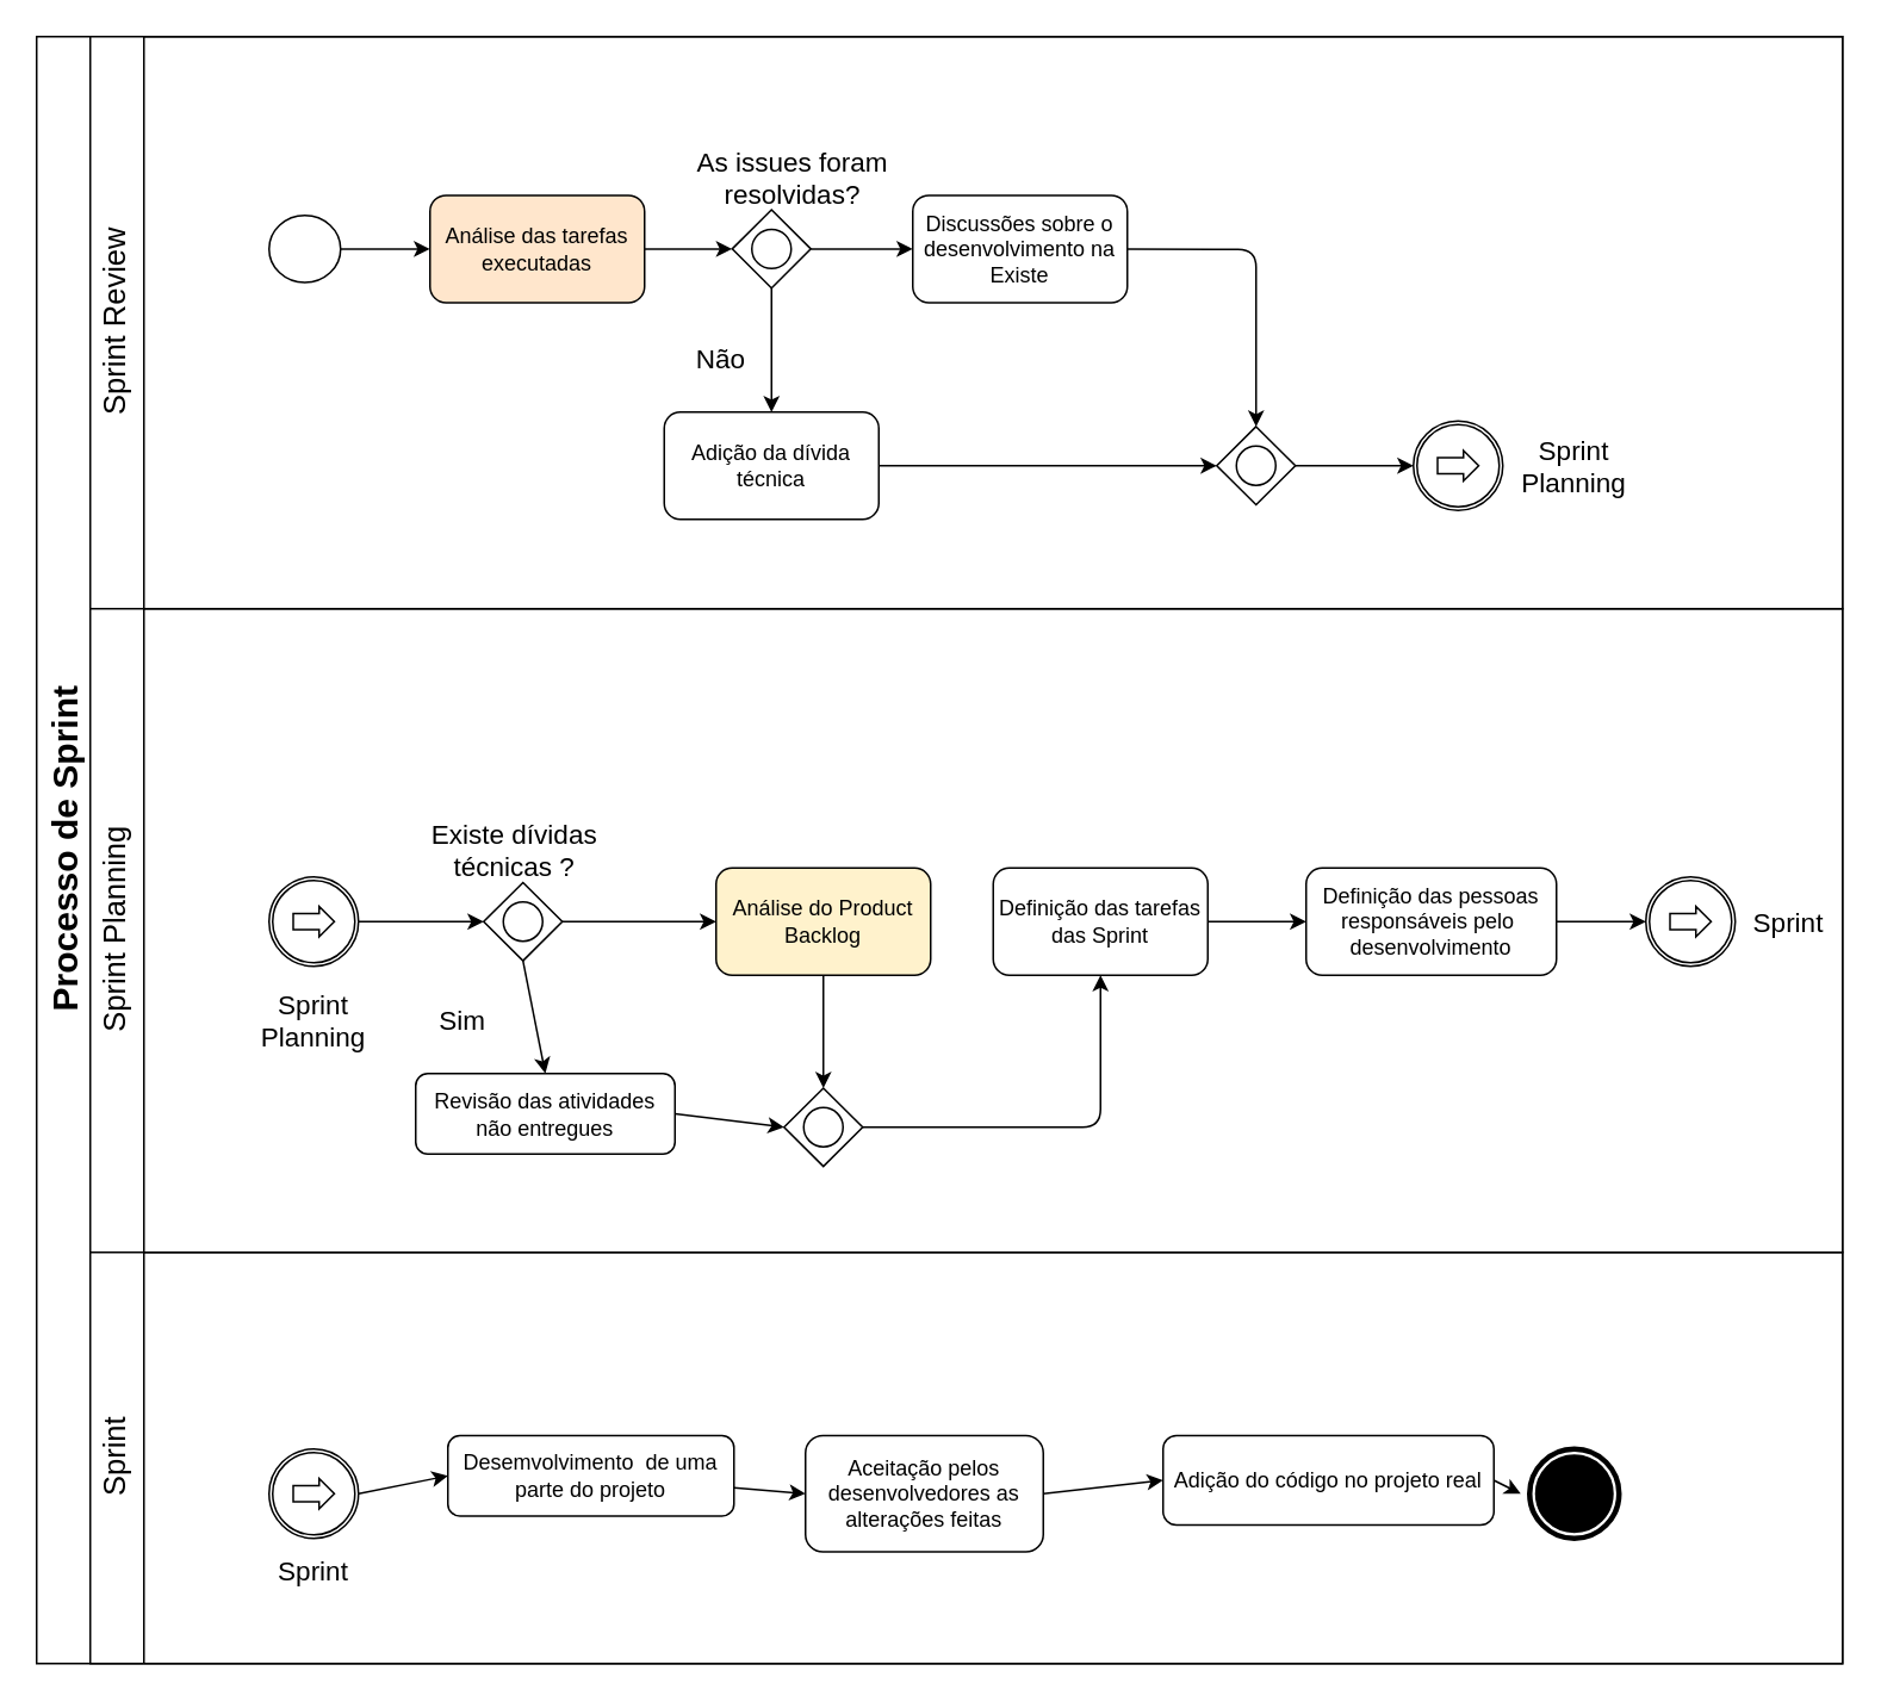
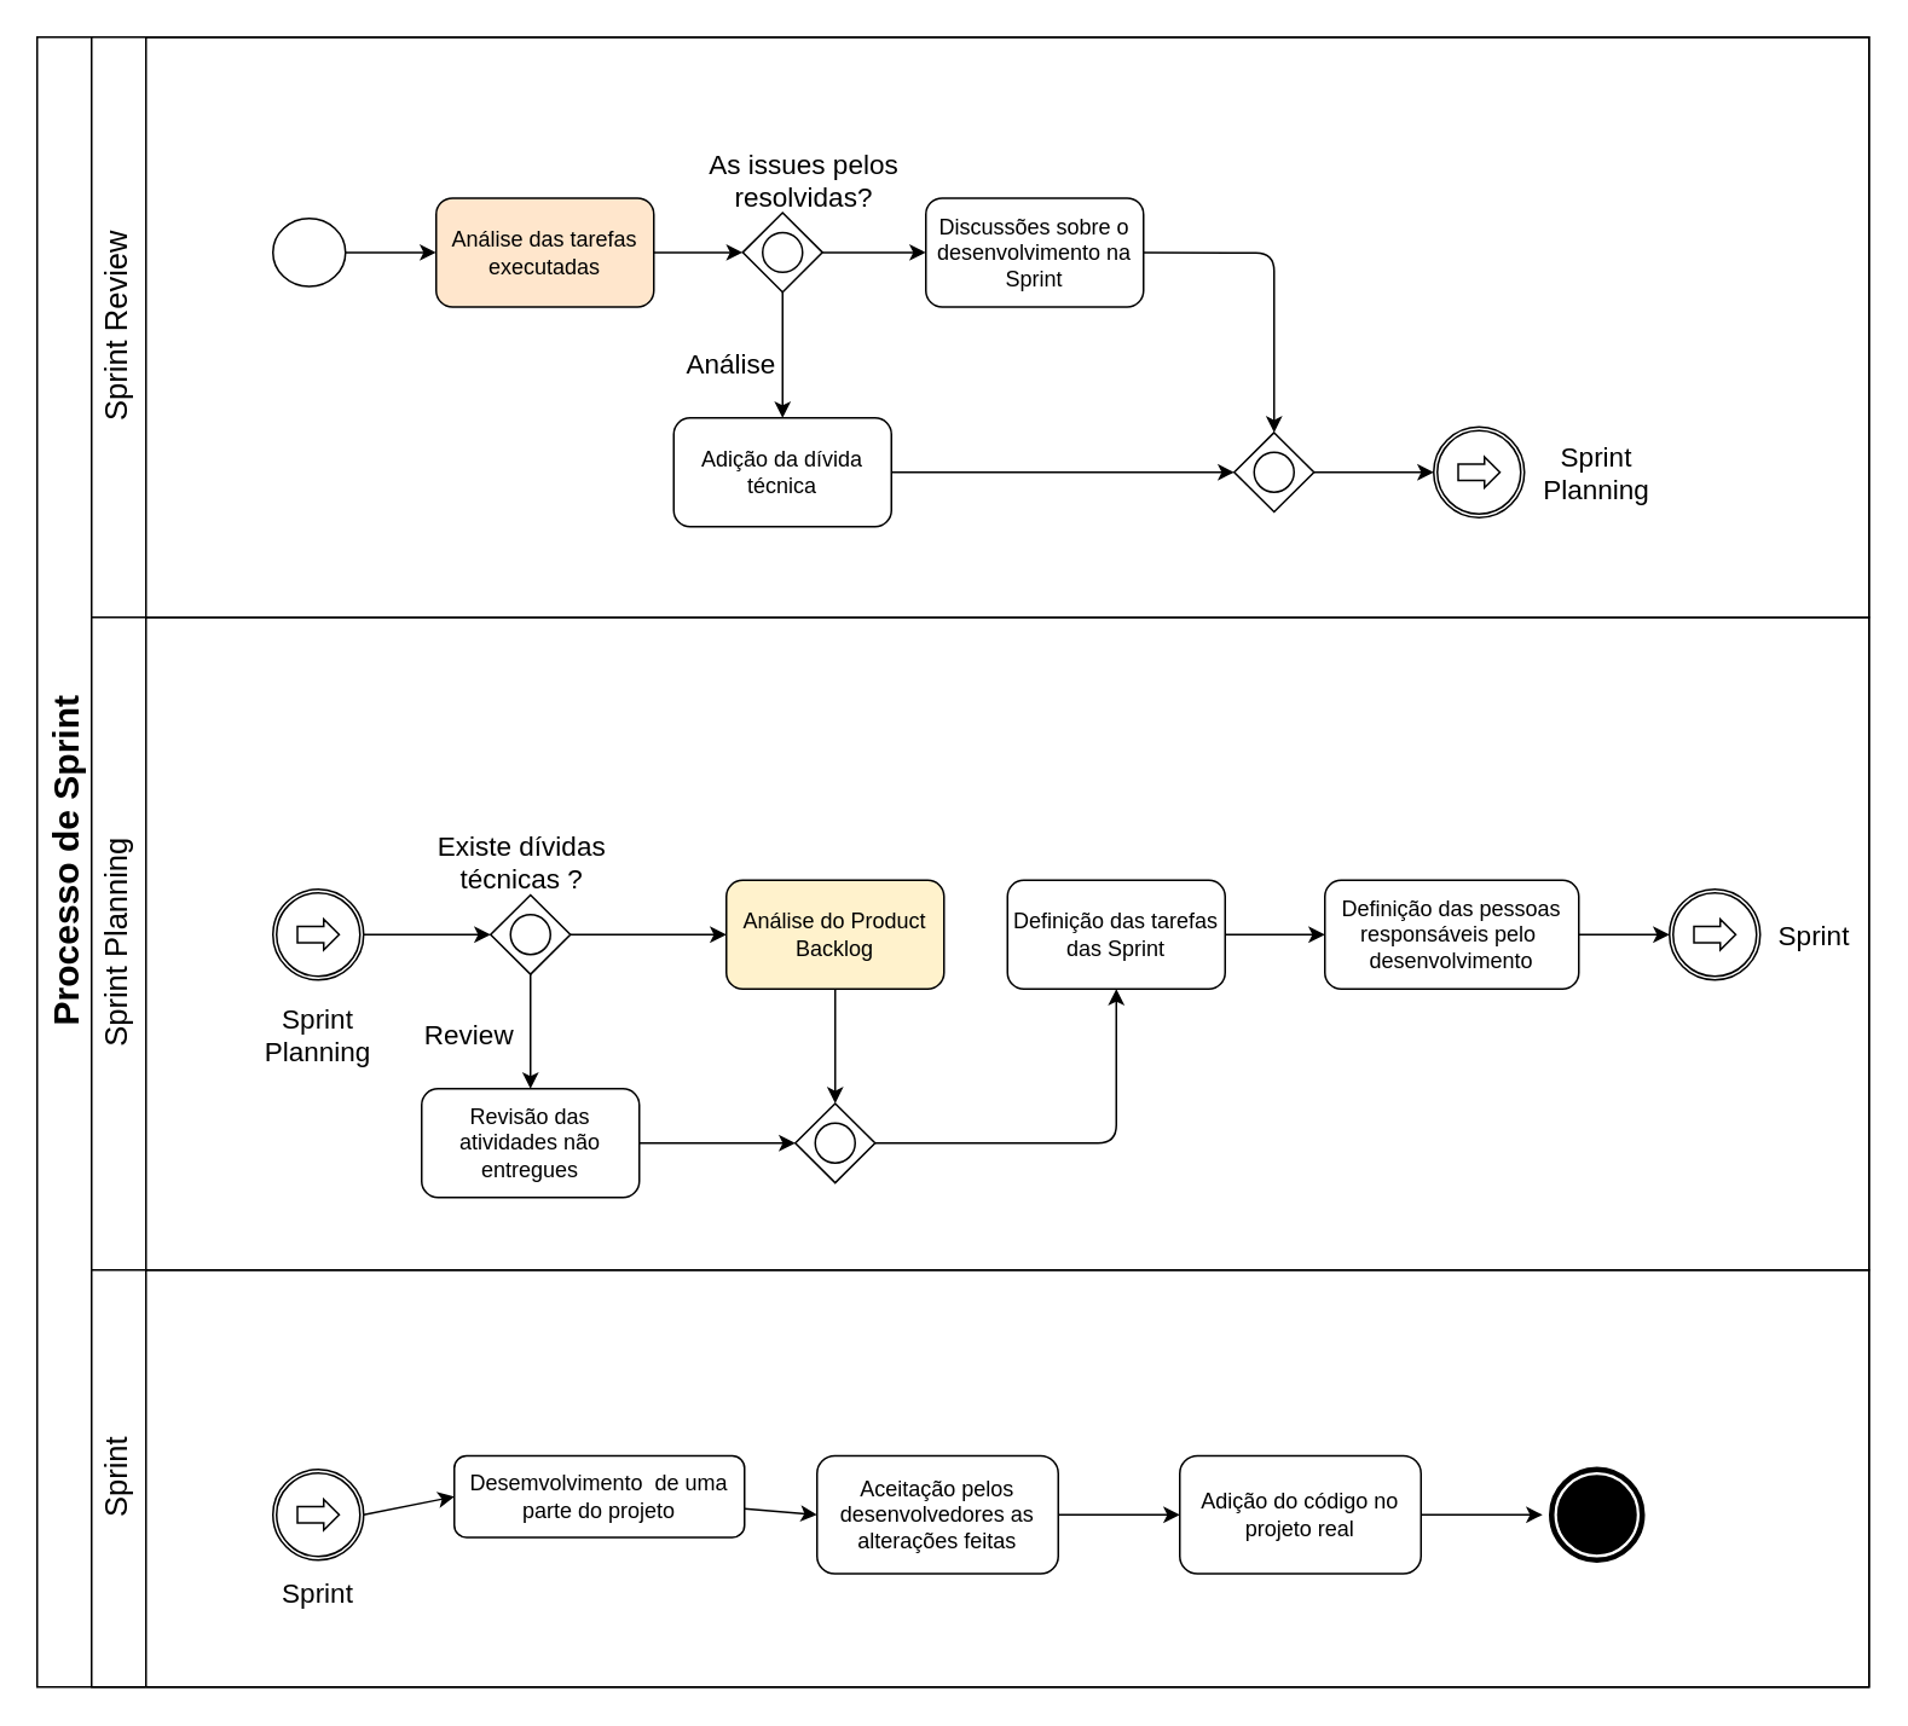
  <mxCell id="0" />
  <mxCell id="1" parent="0" />
  <mxCell id="2" value="&lt;font style=&quot;font-size: 20px&quot;&gt;Processo de Sprint&lt;/font&gt;" style="swimlane;html=1;childLayout=stackLayout;resizeParent=1;resizeParentMax=0;horizontal=0;startSize=30;horizontalStack=0;" vertex="1" parent="1"><mxGeometry x="20" y="20" width="1010" height="910" as="geometry" /></mxCell>
  <mxCell id="3" value="&lt;font style=&quot;font-size: 17px&quot;&gt;&lt;span style=&quot;font-weight: normal&quot;&gt;Sprint Review&lt;/span&gt;&lt;/font&gt;" style="swimlane;html=1;startSize=30;horizontal=0;" vertex="1" parent="2"><mxGeometry x="30" width="980" height="320" as="geometry" /></mxCell>
  <mxCell id="4" value="" style="shape=mxgraph.bpmn.shape;html=1;verticalLabelPosition=bottom;labelBackgroundColor=#ffffff;verticalAlign=top;align=center;perimeter=ellipsePerimeter;outlineConnect=0;outline=standard;symbol=general;" vertex="1" parent="3"><mxGeometry x="100" y="100" width="40" height="37.5" as="geometry" /></mxCell>
  <mxCell id="5" value="" style="shape=mxgraph.bpmn.shape;html=1;verticalLabelPosition=bottom;labelBackgroundColor=#ffffff;verticalAlign=top;align=center;perimeter=rhombusPerimeter;background=gateway;outlineConnect=0;outline=standard;symbol=general;" vertex="1" parent="3"><mxGeometry x="359" y="96.88" width="44" height="43.75" as="geometry" /></mxCell>
- <mxCell id="6" value="Discussões sobre o desenvolvimento na Existe" style="rounded=1;whiteSpace=wrap;html=1;" vertex="1" parent="3"><mxGeometry x="460" y="88.76" width="120" height="60" as="geometry" /></mxCell>
+ <mxCell id="6" value="Discussões sobre o desenvolvimento na Sprint" style="rounded=1;whiteSpace=wrap;html=1;" vertex="1" parent="3"><mxGeometry x="460" y="88.76" width="120" height="60" as="geometry" /></mxCell>
  <mxCell id="7" value="Adição da dívida técnica" style="rounded=1;whiteSpace=wrap;html=1;" vertex="1" parent="3"><mxGeometry x="321" y="210" width="120" height="60" as="geometry" /></mxCell>
  <mxCell id="8" value="Análise das tarefas executadas" style="rounded=1;whiteSpace=wrap;html=1;fillColor=#ffe6cc;" vertex="1" parent="3"><mxGeometry x="190" y="88.76" width="120" height="60" as="geometry" /></mxCell>
  <mxCell id="9" value="" style="endArrow=classic;html=1;exitX=1;exitY=0.5;exitDx=0;exitDy=0;entryX=0;entryY=0.5;entryDx=0;entryDy=0;" edge="1" parent="3" source="4" target="8"><mxGeometry width="50" height="50" relative="1" as="geometry"><mxPoint x="6" y="180" as="sourcePoint" /><mxPoint x="56" y="130" as="targetPoint" /></mxGeometry></mxCell>
  <mxCell id="10" value="" style="endArrow=classic;html=1;exitX=1;exitY=0.5;exitDx=0;exitDy=0;entryX=0;entryY=0.5;entryDx=0;entryDy=0;" edge="1" parent="3" source="8" target="5"><mxGeometry width="50" height="50" relative="1" as="geometry"><mxPoint x="150" y="69.58" as="sourcePoint" /><mxPoint x="190" y="69.58" as="targetPoint" /></mxGeometry></mxCell>
  <mxCell id="11" value="" style="endArrow=classic;html=1;exitX=1;exitY=0.5;exitDx=0;exitDy=0;entryX=0;entryY=0.5;entryDx=0;entryDy=0;" edge="1" parent="3" source="5" target="6"><mxGeometry width="50" height="50" relative="1" as="geometry"><mxPoint x="296" y="110" as="sourcePoint" /><mxPoint x="296" y="70" as="targetPoint" /></mxGeometry></mxCell>
  <mxCell id="12" value="" style="endArrow=classic;html=1;exitX=0.5;exitY=1;exitDx=0;exitDy=0;entryX=0.5;entryY=0;entryDx=0;entryDy=0;" edge="1" parent="3" source="5" target="7"><mxGeometry width="50" height="50" relative="1" as="geometry"><mxPoint x="140" y="150" as="sourcePoint" /><mxPoint x="190" y="100" as="targetPoint" /></mxGeometry></mxCell>
  <mxCell id="13" value="" style="shape=mxgraph.bpmn.shape;html=1;verticalLabelPosition=bottom;labelBackgroundColor=#ffffff;verticalAlign=top;align=center;perimeter=ellipsePerimeter;outlineConnect=0;outline=catching;symbol=link;" vertex="1" parent="3"><mxGeometry x="740" y="215" width="50" height="50" as="geometry" /></mxCell>
  <mxCell id="14" value="" style="endArrow=classic;html=1;exitX=1;exitY=0.5;exitDx=0;exitDy=0;entryX=0;entryY=0.5;entryDx=0;entryDy=0;" edge="1" parent="3" source="18" target="13"><mxGeometry width="50" height="50" relative="1" as="geometry"><mxPoint x="430" y="110" as="sourcePoint" /><mxPoint x="640" y="120" as="targetPoint" /></mxGeometry></mxCell>
  <mxCell id="15" value="&lt;font style=&quot;font-size: 15px&quot;&gt;Sprint&lt;br&gt;Planning&lt;/font&gt;" style="text;html=1;strokeColor=none;fillColor=none;align=center;verticalAlign=middle;whiteSpace=wrap;rounded=0;" vertex="1" parent="3"><mxGeometry x="810" y="230" width="40" height="20" as="geometry" /></mxCell>
- <mxCell id="16" value="&lt;font style=&quot;font-size: 15px&quot;&gt;As issues foram resolvidas?&lt;/font&gt;" style="text;html=1;strokeColor=none;fillColor=none;align=center;verticalAlign=middle;whiteSpace=wrap;rounded=0;" vertex="1" parent="3"><mxGeometry x="330" y="68.76" width="126" height="20" as="geometry" /></mxCell>
- <mxCell id="17" value="&lt;font style=&quot;font-size: 15px&quot;&gt;Não&lt;/font&gt;" style="text;html=1;strokeColor=none;fillColor=none;align=center;verticalAlign=middle;whiteSpace=wrap;rounded=0;" vertex="1" parent="3"><mxGeometry x="290" y="170" width="126" height="20" as="geometry" /></mxCell>
+ <mxCell id="16" value="&lt;font style=&quot;font-size: 15px&quot;&gt;As issues pelos resolvidas?&lt;/font&gt;" style="text;html=1;strokeColor=none;fillColor=none;align=center;verticalAlign=middle;whiteSpace=wrap;rounded=0;" vertex="1" parent="3"><mxGeometry x="330" y="68.76" width="126" height="20" as="geometry" /></mxCell>
+ <mxCell id="17" value="&lt;font style=&quot;font-size: 15px&quot;&gt;Análise&lt;/font&gt;" style="text;html=1;strokeColor=none;fillColor=none;align=center;verticalAlign=middle;whiteSpace=wrap;rounded=0;" vertex="1" parent="3"><mxGeometry x="290" y="170" width="126" height="20" as="geometry" /></mxCell>
  <mxCell id="18" value="" style="shape=mxgraph.bpmn.shape;html=1;verticalLabelPosition=bottom;labelBackgroundColor=#ffffff;verticalAlign=top;align=center;perimeter=rhombusPerimeter;background=gateway;outlineConnect=0;outline=standard;symbol=general;" vertex="1" parent="3"><mxGeometry x="630" y="218.12" width="44" height="43.75" as="geometry" /></mxCell>
  <mxCell id="19" value="" style="endArrow=classic;html=1;exitX=1;exitY=0.5;exitDx=0;exitDy=0;entryX=0;entryY=0.5;entryDx=0;entryDy=0;" edge="1" parent="3" source="7" target="18"><mxGeometry width="50" height="50" relative="1" as="geometry"><mxPoint x="490" y="270" as="sourcePoint" /><mxPoint x="540" y="220" as="targetPoint" /></mxGeometry></mxCell>
  <mxCell id="20" value="" style="endArrow=classic;html=1;exitX=1;exitY=0.5;exitDx=0;exitDy=0;entryX=0.5;entryY=0;entryDx=0;entryDy=0;" edge="1" parent="3" source="6" target="18"><mxGeometry width="50" height="50" relative="1" as="geometry"><mxPoint x="640" y="220" as="sourcePoint" /><mxPoint x="650" y="140" as="targetPoint" /><Array as="points"><mxPoint x="652" y="119" /></Array></mxGeometry></mxCell>
  <mxCell id="21" value="&lt;font style=&quot;font-size: 17px&quot;&gt;&lt;span style=&quot;font-weight: normal&quot;&gt;Sprint Planning&lt;/span&gt;&lt;/font&gt;" style="swimlane;html=1;startSize=30;horizontal=0;" vertex="1" parent="2"><mxGeometry x="30" y="320" width="980" height="360" as="geometry" /></mxCell>
  <mxCell id="22" value="" style="shape=mxgraph.bpmn.shape;html=1;verticalLabelPosition=bottom;labelBackgroundColor=#ffffff;verticalAlign=top;align=center;perimeter=ellipsePerimeter;outlineConnect=0;outline=catching;symbol=link;" vertex="1" parent="21"><mxGeometry x="100" y="150" width="50" height="50" as="geometry" /></mxCell>
  <mxCell id="23" value="" style="shape=mxgraph.bpmn.shape;html=1;verticalLabelPosition=bottom;labelBackgroundColor=#ffffff;verticalAlign=top;align=center;perimeter=rhombusPerimeter;background=gateway;outlineConnect=0;outline=standard;symbol=general;" vertex="1" parent="21"><mxGeometry x="220" y="153.13" width="44" height="43.75" as="geometry" /></mxCell>
  <mxCell id="24" value="" style="endArrow=classic;html=1;exitX=1;exitY=0.5;exitDx=0;exitDy=0;entryX=0;entryY=0.5;entryDx=0;entryDy=0;" edge="1" parent="21" source="22" target="23"><mxGeometry width="50" height="50" relative="1" as="geometry"><mxPoint x="170" y="250" as="sourcePoint" /><mxPoint x="220" y="200" as="targetPoint" /></mxGeometry></mxCell>
- <mxCell id="25" value="Revisão das atividades não entregues" style="rounded=1;whiteSpace=wrap;html=1;" vertex="1" parent="21"><mxGeometry x="182" y="260" width="145" height="45" as="geometry" /></mxCell>
+ <mxCell id="25" value="Revisão das atividades não entregues" style="rounded=1;whiteSpace=wrap;html=1;" vertex="1" parent="21"><mxGeometry x="182" y="260" width="120" height="60" as="geometry" /></mxCell>
  <mxCell id="26" value="Análise do Product Backlog" style="rounded=1;whiteSpace=wrap;html=1;fillColor=#fff2cc;" vertex="1" parent="21"><mxGeometry x="350" y="145.01" width="120" height="60" as="geometry" /></mxCell>
  <mxCell id="27" value="Definição das tarefas das Sprint" style="rounded=1;whiteSpace=wrap;html=1;" vertex="1" parent="21"><mxGeometry x="505" y="145.01" width="120" height="60" as="geometry" /></mxCell>
  <mxCell id="28" value="Definição das pessoas responsáveis pelo&amp;nbsp; desenvolvimento" style="rounded=1;whiteSpace=wrap;html=1;" vertex="1" parent="21"><mxGeometry x="680" y="145" width="140" height="60" as="geometry" /></mxCell>
  <mxCell id="29" value="" style="shape=mxgraph.bpmn.shape;html=1;verticalLabelPosition=bottom;labelBackgroundColor=#ffffff;verticalAlign=top;align=center;perimeter=ellipsePerimeter;outlineConnect=0;outline=catching;symbol=link;" vertex="1" parent="21"><mxGeometry x="870" y="150" width="50" height="50" as="geometry" /></mxCell>
  <mxCell id="30" value="" style="shape=mxgraph.bpmn.shape;html=1;verticalLabelPosition=bottom;labelBackgroundColor=#ffffff;verticalAlign=top;align=center;perimeter=rhombusPerimeter;background=gateway;outlineConnect=0;outline=standard;symbol=general;" vertex="1" parent="21"><mxGeometry x="388" y="268.13" width="44" height="43.75" as="geometry" /></mxCell>
  <mxCell id="31" value="" style="endArrow=classic;html=1;entryX=0.5;entryY=0;entryDx=0;entryDy=0;exitX=0.5;exitY=1;exitDx=0;exitDy=0;" edge="1" parent="21" source="23" target="25"><mxGeometry width="50" height="50" relative="1" as="geometry"><mxPoint x="80" y="280" as="sourcePoint" /><mxPoint x="130" y="230" as="targetPoint" /></mxGeometry></mxCell>
  <mxCell id="32" value="" style="endArrow=classic;html=1;exitX=0.5;exitY=1;exitDx=0;exitDy=0;entryX=0.5;entryY=0;entryDx=0;entryDy=0;" edge="1" parent="21" source="26" target="30"><mxGeometry width="50" height="50" relative="1" as="geometry"><mxPoint x="300" y="110" as="sourcePoint" /><mxPoint x="350" y="60" as="targetPoint" /></mxGeometry></mxCell>
  <mxCell id="33" value="" style="endArrow=classic;html=1;exitX=1;exitY=0.5;exitDx=0;exitDy=0;entryX=0;entryY=0.5;entryDx=0;entryDy=0;" edge="1" parent="21" source="25" target="30"><mxGeometry width="50" height="50" relative="1" as="geometry"><mxPoint x="320" y="290" as="sourcePoint" /><mxPoint x="370" y="240" as="targetPoint" /></mxGeometry></mxCell>
  <mxCell id="34" value="" style="endArrow=classic;html=1;entryX=0;entryY=0.5;entryDx=0;entryDy=0;exitX=1;exitY=0.5;exitDx=0;exitDy=0;" edge="1" parent="21" source="23" target="26"><mxGeometry width="50" height="50" relative="1" as="geometry"><mxPoint x="270" y="175" as="sourcePoint" /><mxPoint x="310" y="100" as="targetPoint" /></mxGeometry></mxCell>
  <mxCell id="35" value="" style="endArrow=classic;html=1;entryX=0.5;entryY=1;entryDx=0;entryDy=0;exitX=1;exitY=0.5;exitDx=0;exitDy=0;" edge="1" parent="21" source="30" target="27"><mxGeometry width="50" height="50" relative="1" as="geometry"><mxPoint x="570" y="310" as="sourcePoint" /><mxPoint x="620" y="260" as="targetPoint" /><Array as="points"><mxPoint x="565" y="290" /></Array></mxGeometry></mxCell>
  <mxCell id="36" value="" style="endArrow=classic;html=1;entryX=0;entryY=0.5;entryDx=0;entryDy=0;exitX=1;exitY=0.5;exitDx=0;exitDy=0;" edge="1" parent="21" source="27" target="28"><mxGeometry width="50" height="50" relative="1" as="geometry"><mxPoint x="740" y="290" as="sourcePoint" /><mxPoint x="790" y="240" as="targetPoint" /></mxGeometry></mxCell>
  <mxCell id="37" value="" style="endArrow=classic;html=1;entryX=0;entryY=0.5;entryDx=0;entryDy=0;exitX=1;exitY=0.5;exitDx=0;exitDy=0;" edge="1" parent="21" source="28" target="29"><mxGeometry width="50" height="50" relative="1" as="geometry"><mxPoint x="890" y="270" as="sourcePoint" /><mxPoint x="940" y="220" as="targetPoint" /></mxGeometry></mxCell>
  <mxCell id="38" value="&lt;font style=&quot;font-size: 15px&quot;&gt;Sprint&lt;/font&gt;" style="text;html=1;strokeColor=none;fillColor=none;align=center;verticalAlign=middle;whiteSpace=wrap;rounded=0;" vertex="1" parent="21"><mxGeometry x="930" y="165.01" width="40" height="20" as="geometry" /></mxCell>
  <mxCell id="39" value="&lt;font style=&quot;font-size: 15px&quot;&gt;Existe dívidas técnicas ?&lt;/font&gt;" style="text;html=1;strokeColor=none;fillColor=none;align=center;verticalAlign=middle;whiteSpace=wrap;rounded=0;" vertex="1" parent="21"><mxGeometry x="182" y="125" width="111" height="20" as="geometry" /></mxCell>
- <mxCell id="40" value="&lt;font style=&quot;font-size: 15px&quot;&gt;Sim&lt;/font&gt;" style="text;html=1;strokeColor=none;fillColor=none;align=center;verticalAlign=middle;whiteSpace=wrap;rounded=0;" vertex="1" parent="21"><mxGeometry x="153" y="220" width="111" height="20" as="geometry" /></mxCell>
+ <mxCell id="40" value="&lt;font style=&quot;font-size: 15px&quot;&gt;Review&lt;/font&gt;" style="text;html=1;strokeColor=none;fillColor=none;align=center;verticalAlign=middle;whiteSpace=wrap;rounded=0;" vertex="1" parent="21"><mxGeometry x="153" y="220" width="111" height="20" as="geometry" /></mxCell>
  <mxCell id="41" value="&lt;font style=&quot;font-size: 15px&quot;&gt;Sprint&lt;br&gt;Planning&lt;/font&gt;" style="text;html=1;strokeColor=none;fillColor=none;align=center;verticalAlign=middle;whiteSpace=wrap;rounded=0;" vertex="1" parent="21"><mxGeometry x="105" y="220" width="40" height="20" as="geometry" /></mxCell>
  <mxCell id="42" value="&lt;font style=&quot;font-size: 17px&quot;&gt;&lt;span style=&quot;font-weight: normal&quot;&gt;Sprint&lt;/span&gt;&lt;/font&gt;" style="swimlane;html=1;startSize=30;horizontal=0;" vertex="1" parent="2"><mxGeometry x="30" y="680" width="980" height="230" as="geometry" /></mxCell>
  <mxCell id="43" value="" style="shape=mxgraph.bpmn.shape;html=1;verticalLabelPosition=bottom;labelBackgroundColor=#ffffff;verticalAlign=top;align=center;perimeter=ellipsePerimeter;outlineConnect=0;outline=catching;symbol=link;" vertex="1" parent="42"><mxGeometry x="100" y="110" width="50" height="50" as="geometry" /></mxCell>
  <mxCell id="44" value="Desemvolvimento&amp;nbsp; de uma parte do projeto" style="rounded=1;whiteSpace=wrap;html=1;" vertex="1" parent="42"><mxGeometry x="200" y="102.5" width="160" height="45" as="geometry" /></mxCell>
  <mxCell id="45" value="Aceitação pelos desenvolvedores as alterações feitas" style="rounded=1;whiteSpace=wrap;html=1;" vertex="1" parent="42"><mxGeometry x="400" y="102.5" width="133" height="65" as="geometry" /></mxCell>
- <mxCell id="46" value="Adição do código no projeto real" style="rounded=1;whiteSpace=wrap;html=1;" vertex="1" parent="42"><mxGeometry x="600" y="102.5" width="185" height="50" as="geometry" /></mxCell>
+ <mxCell id="46" value="Adição do código no projeto real" style="rounded=1;whiteSpace=wrap;html=1;" vertex="1" parent="42"><mxGeometry x="600" y="102.5" width="133" height="65" as="geometry" /></mxCell>
  <mxCell id="47" value="" style="shape=mxgraph.bpmn.shape;html=1;verticalLabelPosition=bottom;labelBackgroundColor=#ffffff;verticalAlign=top;align=center;perimeter=ellipsePerimeter;outlineConnect=0;outline=end;symbol=terminate;" vertex="1" parent="42"><mxGeometry x="805" y="110" width="50" height="50" as="geometry" /></mxCell>
  <mxCell id="48" value="" style="endArrow=classic;html=1;exitX=1;exitY=0.5;exitDx=0;exitDy=0;entryX=0;entryY=0.5;entryDx=0;entryDy=0;" edge="1" parent="42" source="43" target="44"><mxGeometry width="50" height="50" relative="1" as="geometry"><mxPoint x="170" y="100" as="sourcePoint" /><mxPoint x="220" y="50" as="targetPoint" /></mxGeometry></mxCell>
  <mxCell id="49" value="" style="endArrow=classic;html=1;entryX=0;entryY=0.5;entryDx=0;entryDy=0;" edge="1" parent="42" source="44" target="45"><mxGeometry width="50" height="50" relative="1" as="geometry"><mxPoint x="290" y="240" as="sourcePoint" /><mxPoint x="340" y="190" as="targetPoint" /></mxGeometry></mxCell>
  <mxCell id="50" value="" style="endArrow=classic;html=1;entryX=0;entryY=0.5;entryDx=0;entryDy=0;exitX=1;exitY=0.5;exitDx=0;exitDy=0;" edge="1" parent="42" source="45" target="46"><mxGeometry width="50" height="50" relative="1" as="geometry"><mxPoint x="530" y="220" as="sourcePoint" /><mxPoint x="580" y="170" as="targetPoint" /></mxGeometry></mxCell>
  <mxCell id="51" value="" style="endArrow=classic;html=1;exitX=1;exitY=0.5;exitDx=0;exitDy=0;" edge="1" parent="42" source="46"><mxGeometry width="50" height="50" relative="1" as="geometry"><mxPoint x="770" y="220" as="sourcePoint" /><mxPoint x="800" y="135" as="targetPoint" /></mxGeometry></mxCell>
  <mxCell id="52" value="&lt;font style=&quot;font-size: 15px&quot;&gt;Sprint&lt;/font&gt;" style="text;html=1;strokeColor=none;fillColor=none;align=center;verticalAlign=middle;whiteSpace=wrap;rounded=0;" vertex="1" parent="42"><mxGeometry x="105" y="167.5" width="40" height="20" as="geometry" /></mxCell>
